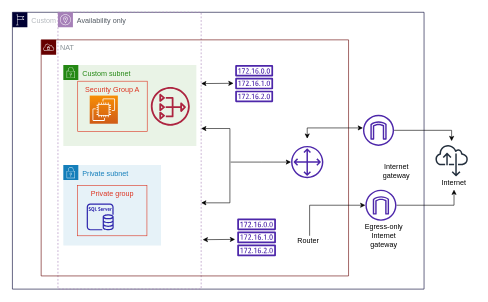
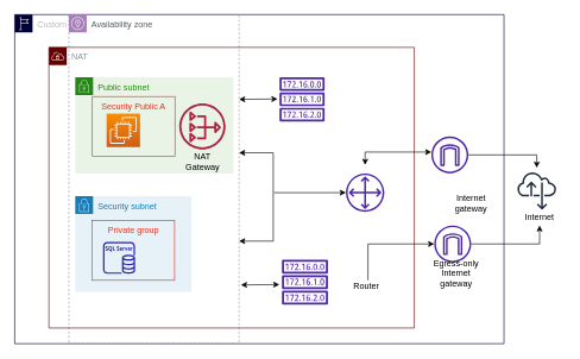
  <mxCell id="0" />
  <mxCell id="1" parent="0" />
  <mxCell id="2" value="Custom" style="sketch=0;outlineConnect=0;gradientColor=none;html=1;whiteSpace=wrap;fontSize=12;fontStyle=0;shape=mxgraph.aws4.group;grIcon=mxgraph.aws4.group_region;strokeColor=#000033;fillColor=none;verticalAlign=top;align=left;spacingLeft=30;fontColor=#B6BABF;" parent="1" vertex="1"><mxGeometry x="20" y="20" width="687" height="462" as="geometry" /></mxCell>
- <mxCell id="3" value="Availability only" style="sketch=0;outlineConnect=0;gradientColor=none;html=1;whiteSpace=wrap;fontSize=12;fontStyle=0;shape=mxgraph.aws4.group;grIcon=mxgraph.aws4.group_availability_zone;strokeColor=#A680B8;fillColor=none;verticalAlign=top;align=left;spacingLeft=30;fontColor=#545B64;dashed=1;" parent="1" vertex="1"><mxGeometry x="96" y="20" width="239" height="462" as="geometry" /></mxCell>
+ <mxCell id="3" value="Availability zone" style="sketch=0;outlineConnect=0;gradientColor=none;html=1;whiteSpace=wrap;fontSize=12;fontStyle=0;shape=mxgraph.aws4.group;grIcon=mxgraph.aws4.group_availability_zone;strokeColor=#A680B8;fillColor=none;verticalAlign=top;align=left;spacingLeft=30;fontColor=#545B64;dashed=1;" parent="1" vertex="1"><mxGeometry x="96" y="20" width="239" height="462" as="geometry" /></mxCell>
  <mxCell id="4" value="NAT" style="sketch=0;outlineConnect=0;gradientColor=none;html=1;whiteSpace=wrap;fontSize=12;fontStyle=0;shape=mxgraph.aws4.group;grIcon=mxgraph.aws4.group_vpc;strokeColor=#660000;fillColor=none;verticalAlign=top;align=left;spacingLeft=30;fontColor=#879196;dashed=0;" parent="1" vertex="1"><mxGeometry x="68" y="66" width="513" height="394" as="geometry" /></mxCell>
- <mxCell id="5" value="Custom subnet" style="points=[[0,0],[0.25,0],[0.5,0],[0.75,0],[1,0],[1,0.25],[1,0.5],[1,0.75],[1,1],[0.75,1],[0.5,1],[0.25,1],[0,1],[0,0.75],[0,0.5],[0,0.25]];outlineConnect=0;gradientColor=none;html=1;whiteSpace=wrap;fontSize=12;fontStyle=0;container=1;pointerEvents=0;collapsible=0;recursiveResize=0;shape=mxgraph.aws4.group;grIcon=mxgraph.aws4.group_security_group;grStroke=0;strokeColor=#248814;fillColor=#E9F3E6;verticalAlign=top;align=left;spacingLeft=30;fontColor=#248814;dashed=0;" parent="1" vertex="1"><mxGeometry x="105" y="108" width="222" height="135" as="geometry" /></mxCell>
+ <mxCell id="5" value="Public subnet" style="points=[[0,0],[0.25,0],[0.5,0],[0.75,0],[1,0],[1,0.25],[1,0.5],[1,0.75],[1,1],[0.75,1],[0.5,1],[0.25,1],[0,1],[0,0.75],[0,0.5],[0,0.25]];outlineConnect=0;gradientColor=none;html=1;whiteSpace=wrap;fontSize=12;fontStyle=0;container=1;pointerEvents=0;collapsible=0;recursiveResize=0;shape=mxgraph.aws4.group;grIcon=mxgraph.aws4.group_security_group;grStroke=0;strokeColor=#248814;fillColor=#E9F3E6;verticalAlign=top;align=left;spacingLeft=30;fontColor=#248814;dashed=0;" parent="1" vertex="1"><mxGeometry x="105" y="108" width="222" height="135" as="geometry" /></mxCell>
  <mxCell id="6" value="" style="sketch=0;outlineConnect=0;fontColor=#232F3E;gradientColor=none;fillColor=#AD2440;strokeColor=none;dashed=0;verticalLabelPosition=bottom;verticalAlign=top;align=center;html=1;fontSize=12;fontStyle=0;aspect=fixed;pointerEvents=1;shape=mxgraph.aws4.nat_gateway;" parent="5" vertex="1"><mxGeometry x="146" y="36.5" width="65" height="65" as="geometry" /></mxCell>
- <mxCell id="8" value="Private subnet" style="points=[[0,0],[0.25,0],[0.5,0],[0.75,0],[1,0],[1,0.25],[1,0.5],[1,0.75],[1,1],[0.75,1],[0.5,1],[0.25,1],[0,1],[0,0.75],[0,0.5],[0,0.25]];outlineConnect=0;gradientColor=none;html=1;whiteSpace=wrap;fontSize=12;fontStyle=0;container=1;pointerEvents=0;collapsible=0;recursiveResize=0;shape=mxgraph.aws4.group;grIcon=mxgraph.aws4.group_security_group;grStroke=0;strokeColor=#147EBA;fillColor=#E6F2F8;verticalAlign=top;align=left;spacingLeft=30;fontColor=#147EBA;dashed=0;" parent="1" vertex="1"><mxGeometry x="105" y="275" width="163" height="134" as="geometry" /></mxCell>
- <mxCell id="9" value="Security Group A" style="fillColor=none;strokeColor=#DD3522;verticalAlign=top;fontStyle=0;fontColor=#DD3522;whiteSpace=wrap;html=1;" parent="1" vertex="1"><mxGeometry x="129" y="135" width="116" height="84" as="geometry" /></mxCell>
+ <mxCell id="7" value="NAT Gateway" style="text;html=1;strokeColor=none;fillColor=none;align=center;verticalAlign=middle;whiteSpace=wrap;rounded=0;" vertex="1" parent="5"><mxGeometry x="143.5" y="112" width="70" height="14" as="geometry" /></mxCell>
+ <mxCell id="8" value="Security subnet" style="points=[[0,0],[0.25,0],[0.5,0],[0.75,0],[1,0],[1,0.25],[1,0.5],[1,0.75],[1,1],[0.75,1],[0.5,1],[0.25,1],[0,1],[0,0.75],[0,0.5],[0,0.25]];outlineConnect=0;gradientColor=none;html=1;whiteSpace=wrap;fontSize=12;fontStyle=0;container=1;pointerEvents=0;collapsible=0;recursiveResize=0;shape=mxgraph.aws4.group;grIcon=mxgraph.aws4.group_security_group;grStroke=0;strokeColor=#147EBA;fillColor=#E6F2F8;verticalAlign=top;align=left;spacingLeft=30;fontColor=#147EBA;dashed=0;" parent="1" vertex="1"><mxGeometry x="105" y="275" width="163" height="134" as="geometry" /></mxCell>
+ <mxCell id="9" value="Security Public A" style="fillColor=none;strokeColor=#DD3522;verticalAlign=top;fontStyle=0;fontColor=#DD3522;whiteSpace=wrap;html=1;" parent="1" vertex="1"><mxGeometry x="129" y="135" width="116" height="84" as="geometry" /></mxCell>
  <mxCell id="10" value="Private group" style="fillColor=none;strokeColor=#DD3522;verticalAlign=top;fontStyle=0;fontColor=#DD3522;whiteSpace=wrap;html=1;" parent="1" vertex="1"><mxGeometry x="128.5" y="309" width="116" height="84" as="geometry" /></mxCell>
  <mxCell id="11" value="" style="sketch=0;points=[[0,0,0],[0.25,0,0],[0.5,0,0],[0.75,0,0],[1,0,0],[0,1,0],[0.25,1,0],[0.5,1,0],[0.75,1,0],[1,1,0],[0,0.25,0],[0,0.5,0],[0,0.75,0],[1,0.25,0],[1,0.5,0],[1,0.75,0]];outlineConnect=0;fontColor=#232F3E;gradientColor=#F78E04;gradientDirection=north;fillColor=#D05C17;strokeColor=#ffffff;dashed=0;verticalLabelPosition=bottom;verticalAlign=top;align=center;html=1;fontSize=12;fontStyle=0;aspect=fixed;shape=mxgraph.aws4.resourceIcon;resIcon=mxgraph.aws4.ec2;" parent="1" vertex="1"><mxGeometry x="149" y="159" width="47" height="47" as="geometry" /></mxCell>
  <mxCell id="12" value="" style="sketch=0;outlineConnect=0;fontColor=#232F3E;gradientColor=none;fillColor=#2E27AD;strokeColor=none;dashed=0;verticalLabelPosition=bottom;verticalAlign=top;align=center;html=1;fontSize=12;fontStyle=0;aspect=fixed;pointerEvents=1;shape=mxgraph.aws4.rds_sql_server_instance;" parent="1" vertex="1"><mxGeometry x="144" y="339" width="45" height="45" as="geometry" /></mxCell>
  <mxCell id="13" value="" style="sketch=0;outlineConnect=0;fontColor=#232F3E;gradientColor=none;fillColor=#4D27AA;strokeColor=none;dashed=0;verticalLabelPosition=bottom;verticalAlign=top;align=center;html=1;fontSize=12;fontStyle=0;aspect=fixed;pointerEvents=1;shape=mxgraph.aws4.route_table;" vertex="1" parent="1"><mxGeometry x="391.63" y="108" width="63.63" height="62" as="geometry" /></mxCell>
  <mxCell id="14" value="" style="sketch=0;outlineConnect=0;fontColor=#232F3E;gradientColor=none;fillColor=#4D27AA;strokeColor=none;dashed=0;verticalLabelPosition=bottom;verticalAlign=top;align=center;html=1;fontSize=12;fontStyle=0;aspect=fixed;pointerEvents=1;shape=mxgraph.aws4.route_table;" vertex="1" parent="1"><mxGeometry x="395" y="364" width="65" height="63.34" as="geometry" /></mxCell>
  <mxCell id="15" value="" style="endArrow=classic;startArrow=classic;html=1;rounded=0;" edge="1" parent="1"><mxGeometry width="50" height="50" relative="1" as="geometry"><mxPoint x="391.63" y="399" as="sourcePoint" /><mxPoint x="337.63" y="399.5" as="targetPoint" /></mxGeometry></mxCell>
  <mxCell id="16" value="" style="endArrow=classic;startArrow=classic;html=1;rounded=0;" edge="1" parent="1"><mxGeometry width="50" height="50" relative="1" as="geometry"><mxPoint x="389" y="138.5" as="sourcePoint" /><mxPoint x="335" y="139" as="targetPoint" /></mxGeometry></mxCell>
  <mxCell id="17" style="edgeStyle=orthogonalEdgeStyle;rounded=0;orthogonalLoop=1;jettySize=auto;html=1;startArrow=classic;startFill=1;" edge="1" parent="1" target="21"><mxGeometry relative="1" as="geometry"><mxPoint x="512" y="231" as="sourcePoint" /><Array as="points"><mxPoint x="512" y="213" /></Array></mxGeometry></mxCell>
  <mxCell id="18" style="edgeStyle=orthogonalEdgeStyle;rounded=0;orthogonalLoop=1;jettySize=auto;html=1;endArrow=none;endFill=0;startArrow=classic;startFill=1;" edge="1" parent="1" source="19"><mxGeometry relative="1" as="geometry"><mxPoint x="384.2" y="270" as="targetPoint" /></mxGeometry></mxCell>
  <mxCell id="19" value="" style="sketch=0;outlineConnect=0;fontColor=#232F3E;gradientColor=none;fillColor=#4D27AA;strokeColor=none;dashed=0;verticalLabelPosition=bottom;verticalAlign=top;align=center;html=1;fontSize=12;fontStyle=0;aspect=fixed;pointerEvents=1;shape=mxgraph.aws4.customer_gateway;" vertex="1" parent="1"><mxGeometry x="485" y="243" width="54" height="54" as="geometry" /></mxCell>
  <mxCell id="20" style="edgeStyle=orthogonalEdgeStyle;rounded=0;orthogonalLoop=1;jettySize=auto;html=1;" edge="1" parent="1" source="21"><mxGeometry relative="1" as="geometry"><mxPoint x="753" y="235" as="targetPoint" /><Array as="points"><mxPoint x="753" y="217" /></Array></mxGeometry></mxCell>
  <mxCell id="21" value="" style="sketch=0;outlineConnect=0;fontColor=#232F3E;gradientColor=none;fillColor=#4D27AA;strokeColor=none;dashed=0;verticalLabelPosition=bottom;verticalAlign=top;align=center;html=1;fontSize=12;fontStyle=0;aspect=fixed;pointerEvents=1;shape=mxgraph.aws4.internet_gateway;" vertex="1" parent="1"><mxGeometry x="605" y="191" width="52" height="52" as="geometry" /></mxCell>
  <mxCell id="22" style="edgeStyle=orthogonalEdgeStyle;rounded=0;orthogonalLoop=1;jettySize=auto;html=1;entryX=0.5;entryY=1;entryDx=0;entryDy=0;" edge="1" parent="1" source="23" target="29"><mxGeometry relative="1" as="geometry" /></mxCell>
  <mxCell id="23" value="" style="sketch=0;outlineConnect=0;fontColor=#232F3E;gradientColor=none;fillColor=#4D27AA;strokeColor=none;dashed=0;verticalLabelPosition=bottom;verticalAlign=top;align=center;html=1;fontSize=12;fontStyle=0;aspect=fixed;pointerEvents=1;shape=mxgraph.aws4.internet_gateway;" vertex="1" parent="1"><mxGeometry x="609" y="316" width="52" height="52" as="geometry" /></mxCell>
  <mxCell id="24" value="" style="sketch=0;outlineConnect=0;fontColor=#232F3E;gradientColor=none;fillColor=#232F3D;strokeColor=none;dashed=0;verticalLabelPosition=bottom;verticalAlign=top;align=center;html=1;fontSize=12;fontStyle=0;aspect=fixed;pointerEvents=1;shape=mxgraph.aws4.internet_alt22;" vertex="1" parent="1"><mxGeometry x="726" y="240" width="54" height="54" as="geometry" /></mxCell>
  <mxCell id="25" style="edgeStyle=orthogonalEdgeStyle;rounded=0;orthogonalLoop=1;jettySize=auto;html=1;" edge="1" parent="1" source="26" target="23"><mxGeometry relative="1" as="geometry"><Array as="points"><mxPoint x="516" y="342" /></Array></mxGeometry></mxCell>
  <mxCell id="26" value="Router" style="text;html=1;strokeColor=none;fillColor=none;align=center;verticalAlign=middle;whiteSpace=wrap;rounded=0;" vertex="1" parent="1"><mxGeometry x="485" y="393" width="58" height="18" as="geometry" /></mxCell>
  <mxCell id="27" value="Internet gateway" style="text;html=1;strokeColor=none;fillColor=none;align=center;verticalAlign=middle;whiteSpace=wrap;rounded=0;" vertex="1" parent="1"><mxGeometry x="618.25" y="269" width="85.5" height="31" as="geometry" /></mxCell>
- <mxCell id="28" value="Egress-only Internet gateway" style="text;html=1;strokeColor=none;fillColor=none;align=center;verticalAlign=middle;whiteSpace=wrap;rounded=0;" vertex="1" parent="1"><mxGeometry x="605.75" y="384" width="68" height="17" as="geometry" /></mxCell>
+ <mxCell id="28" value="Egress-only Internet gateway" style="text;html=1;strokeColor=none;fillColor=none;align=center;verticalAlign=middle;whiteSpace=wrap;rounded=0;" vertex="1" parent="1"><mxGeometry x="605.75" y="374" width="68" height="17" as="geometry" /></mxCell>
  <mxCell id="29" value="Internet" style="text;html=1;strokeColor=none;fillColor=none;align=center;verticalAlign=middle;whiteSpace=wrap;rounded=0;" vertex="1" parent="1"><mxGeometry x="722" y="291" width="70" height="25" as="geometry" /></mxCell>
  <mxCell id="30" style="edgeStyle=orthogonalEdgeStyle;rounded=0;orthogonalLoop=1;jettySize=auto;html=1;startArrow=classic;startFill=1;" edge="1" parent="1"><mxGeometry relative="1" as="geometry"><mxPoint x="335" y="214" as="sourcePoint" /><mxPoint x="335" y="338" as="targetPoint" /><Array as="points"><mxPoint x="383" y="214" /><mxPoint x="383" y="338" /></Array></mxGeometry></mxCell>
